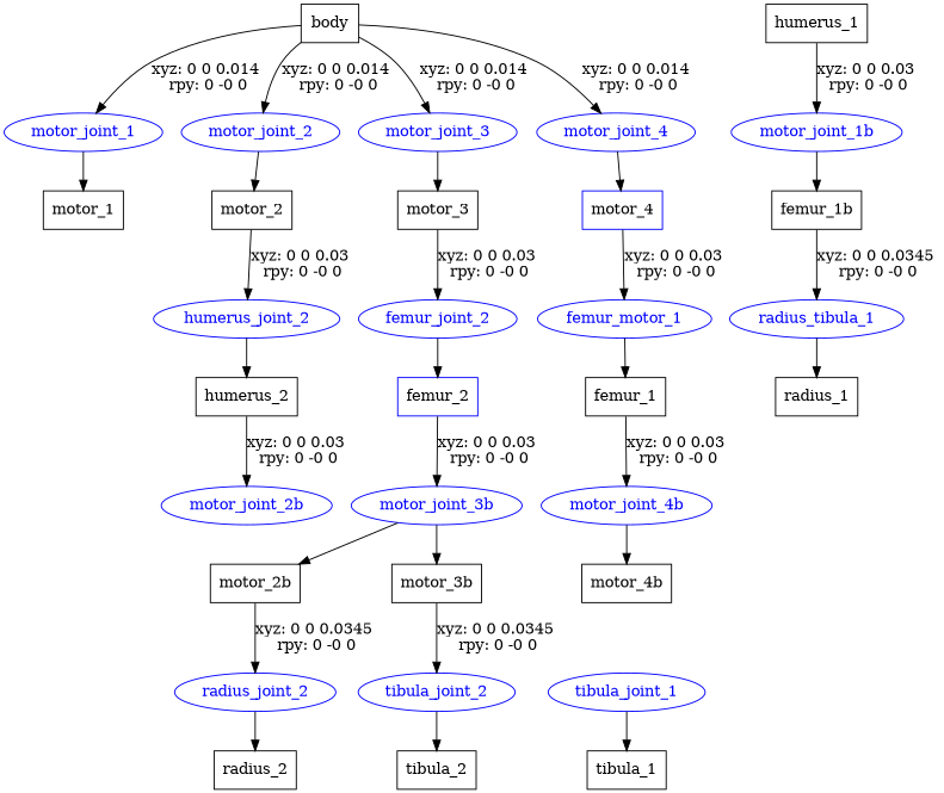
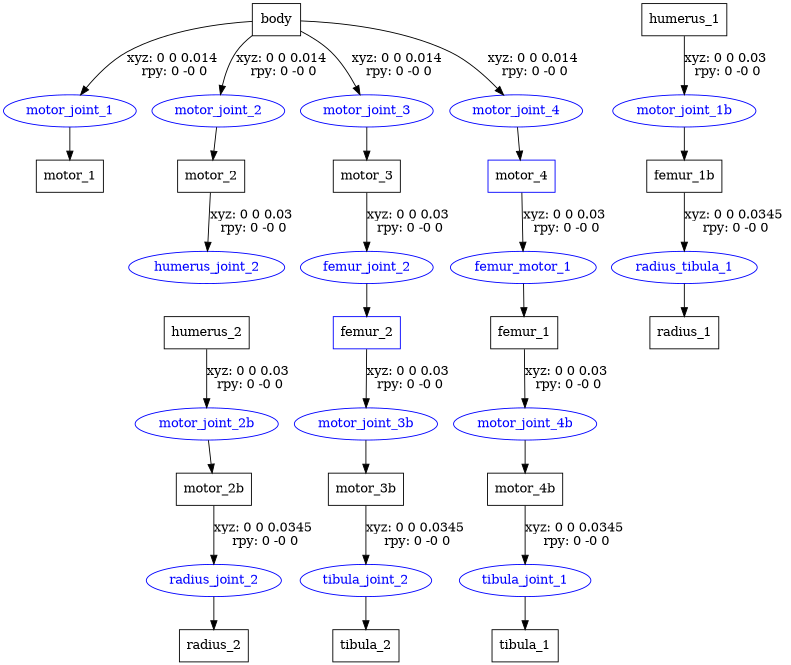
  digraph {
    node [shape=box color=blue]
    n1 [label=body color=""]
    motor_joint_1 [fontcolor=blue shape=ellipse]
    motor_joint_2 [fontcolor=blue shape=ellipse]
    motor_joint_3 [fontcolor=blue shape=ellipse]
    motor_joint_4 [fontcolor=blue shape=ellipse]
    n6 [label=motor_1 color=""]
    n7 [label=motor_2 color=""]
    n8 [label=motor_3 color=""]
    n9 [label=motor_4]
    n10 [label=humerus_1 color=""]
    motor_joint_1b [fontcolor=blue shape=ellipse]
    n12 [label=femur_1b color=""]
    n13 [fontcolor=blue label=radius_tibula_1 shape=ellipse]
    n14 [label=radius_1 color=""]
    humerus_joint_2 [fontcolor=blue shape=ellipse]
    n16 [label=humerus_2 color=""]
    motor_joint_2b [fontcolor=blue shape=ellipse]
    n18 [label=motor_2b color=""]
    radius_joint_2 [fontcolor=blue shape=ellipse]
    n20 [label=radius_2 color=""]
    femur_joint_2 [fontcolor=blue shape=ellipse]
    n22 [label=femur_2]
    motor_joint_3b [fontcolor=blue shape=ellipse]
    n24 [label=motor_3b color=""]
    tibula_joint_2 [fontcolor=blue shape=ellipse]
    n26 [label=tibula_2 color=""]
    n27 [fontcolor=blue label=femur_motor_1 shape=ellipse]
    n28 [label=femur_1 color=""]
    motor_joint_4b [fontcolor=blue shape=ellipse]
    n30 [label=motor_4b color=""]
    tibula_joint_1 [fontcolor=blue shape=ellipse]
    n32 [label=tibula_1 color=""]
    n1 -> motor_joint_1 [label="xyz: 0 0 0.014 \nrpy: 0 -0 0"]
    n1 -> motor_joint_2 [label="xyz: 0 0 0.014 \nrpy: 0 -0 0"]
    n1 -> motor_joint_3 [label="xyz: 0 0 0.014 \nrpy: 0 -0 0"]
    n1 -> motor_joint_4 [label="xyz: 0 0 0.014 \nrpy: 0 -0 0"]
    motor_joint_1 -> n6
    motor_joint_2 -> n7
    motor_joint_3 -> n8
    motor_joint_4 -> n9
    n7 -> humerus_joint_2 [label="xyz: 0 0 0.03 \nrpy: 0 -0 0"]
    n8 -> femur_joint_2 [label="xyz: 0 0 0.03 \nrpy: 0 -0 0"]
    n9 -> n27 [label="xyz: 0 0 0.03 \nrpy: 0 -0 0"]
    n10 -> motor_joint_1b [label="xyz: 0 0 0.03 \nrpy: 0 -0 0"]
    motor_joint_1b -> n12
    n12 -> n13 [label="xyz: 0 0 0.0345 \nrpy: 0 -0 0"]
    n13 -> n14
-   humerus_joint_2 -> n16
    n16 -> motor_joint_2b [label="xyz: 0 0 0.03 \nrpy: 0 -0 0"]
-   motor_joint_3b -> n18
+   motor_joint_2b -> n18
    n18 -> radius_joint_2 [label="xyz: 0 0 0.0345 \nrpy: 0 -0 0"]
    radius_joint_2 -> n20
    femur_joint_2 -> n22
    n22 -> motor_joint_3b [label="xyz: 0 0 0.03 \nrpy: 0 -0 0"]
    motor_joint_3b -> n24
    n24 -> tibula_joint_2 [label="xyz: 0 0 0.0345 \nrpy: 0 -0 0"]
    tibula_joint_2 -> n26
    n27 -> n28
    n28 -> motor_joint_4b [label="xyz: 0 0 0.03 \nrpy: 0 -0 0"]
    motor_joint_4b -> n30
+   n30 -> tibula_joint_1 [label="xyz: 0 0 0.0345 \nrpy: 0 -0 0"]
    tibula_joint_1 -> n32
  }
